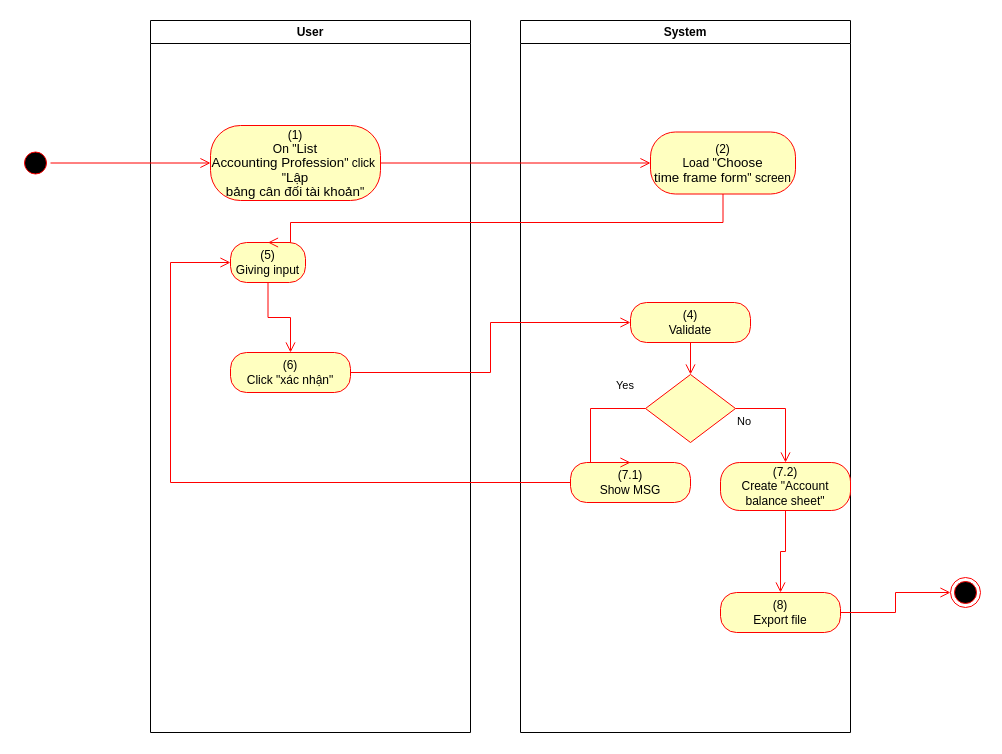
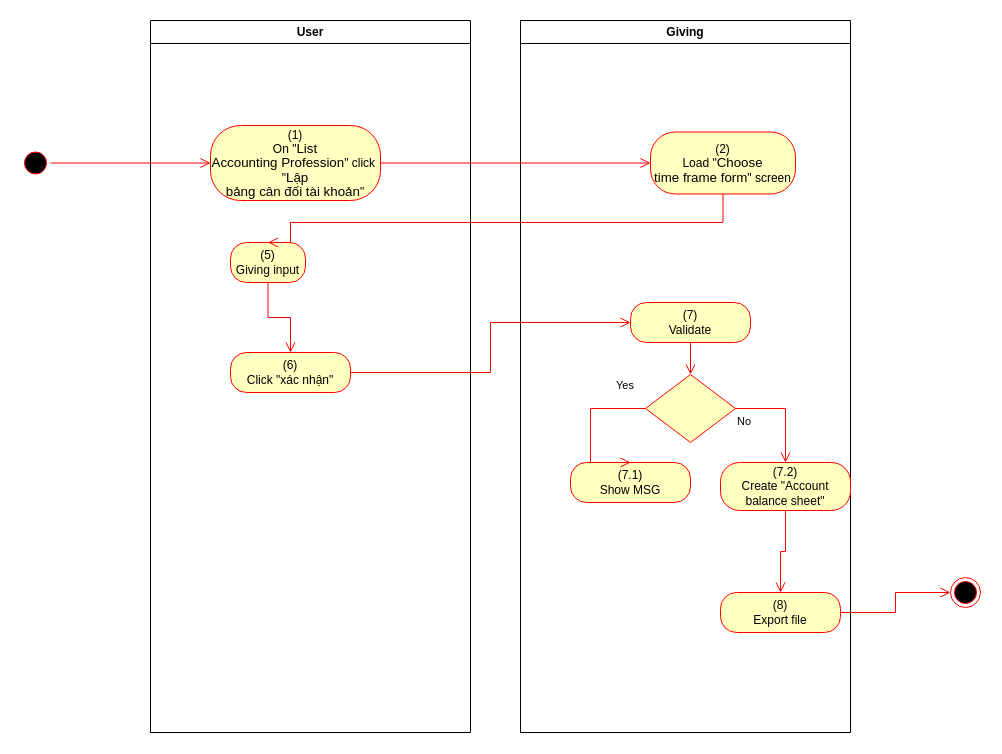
  <mxCell id="0" />
  <mxCell id="1" parent="0" />
  <mxCell id="2" value="User" style="swimlane;whiteSpace=wrap" vertex="1" parent="1"><mxGeometry x="150" y="20" width="320" height="712" as="geometry"><mxRectangle x="120" y="128" width="60" height="23" as="alternateBounds" /></mxGeometry></mxCell>
  <mxCell id="3" value="&lt;span&gt;(1)&lt;/span&gt;&lt;br style=&quot;padding: 0px ; margin: 0px&quot;&gt;&lt;span&gt;On &quot;&lt;/span&gt;&lt;span lang=&quot;EN-GB&quot; style=&quot;font-size: 10pt ; line-height: 107% ; font-family: &amp;#34;arial&amp;#34; , sans-serif&quot;&gt;List&lt;br/&gt;Accounting Profession&lt;/span&gt;&lt;span&gt;&quot; click&amp;nbsp;&lt;/span&gt;&lt;br style=&quot;padding: 0px ; margin: 0px&quot;&gt;&lt;span&gt;&quot;&lt;/span&gt;&lt;span lang=&quot;EN-GB&quot; style=&quot;font-size: 10pt ; line-height: 107% ; font-family: &amp;#34;arial&amp;#34; , sans-serif&quot;&gt;Lập&lt;br/&gt;bảng cân đối tài khoản&lt;/span&gt;&lt;span&gt;&quot;&lt;/span&gt;" style="rounded=1;whiteSpace=wrap;html=1;arcSize=40;fontColor=#000000;fillColor=#ffffc0;strokeColor=#ff0000;" vertex="1" parent="2"><mxGeometry x="60" y="105" width="170" height="75" as="geometry" /></mxCell>
  <mxCell id="4" value="(5)&lt;br&gt;Giving input" style="rounded=1;whiteSpace=wrap;html=1;arcSize=40;fontColor=#000000;fillColor=#ffffc0;strokeColor=#ff0000;" vertex="1" parent="2"><mxGeometry x="80" y="222" width="75" height="40" as="geometry" /></mxCell>
  <mxCell id="5" value="(6)&lt;br&gt;Click &quot;xác nhận&quot;" style="rounded=1;whiteSpace=wrap;html=1;arcSize=40;fontColor=#000000;fillColor=#ffffc0;strokeColor=#ff0000;" vertex="1" parent="2"><mxGeometry x="80" y="332" width="120" height="40" as="geometry" /></mxCell>
  <mxCell id="6" value="" style="edgeStyle=orthogonalEdgeStyle;html=1;verticalAlign=bottom;endArrow=open;endSize=8;strokeColor=#ff0000;rounded=0;entryX=0.5;entryY=0;entryDx=0;entryDy=0;exitX=0.5;exitY=1;exitDx=0;exitDy=0;" edge="1" parent="2" source="4" target="5"><mxGeometry relative="1" as="geometry"><mxPoint x="500" y="242" as="targetPoint" /><mxPoint x="210" y="257.5" as="sourcePoint" /><Array as="points" /></mxGeometry></mxCell>
- <mxCell id="7" value="System" style="swimlane;whiteSpace=wrap;startSize=23;" vertex="1" parent="1"><mxGeometry x="520" y="20" width="330" height="712" as="geometry" /></mxCell>
+ <mxCell id="7" value="Giving" style="swimlane;whiteSpace=wrap;startSize=23;" vertex="1" parent="1"><mxGeometry x="520" y="20" width="330" height="712" as="geometry" /></mxCell>
  <mxCell id="8" value="(2)&lt;br&gt;Load &quot;&lt;span lang=&quot;EN-GB&quot; style=&quot;font-size: 10pt ; line-height: 107% ; font-family: &amp;#34;arial&amp;#34; , sans-serif&quot;&gt;Choose&lt;br/&gt;time frame form&lt;/span&gt;&quot; screen" style="rounded=1;whiteSpace=wrap;html=1;arcSize=40;fontColor=#000000;fillColor=#ffffc0;strokeColor=#ff0000;" vertex="1" parent="7"><mxGeometry x="130" y="111.5" width="145" height="62" as="geometry" /></mxCell>
- <mxCell id="9" value="(4)&lt;br&gt;Validate" style="rounded=1;whiteSpace=wrap;html=1;arcSize=40;fontColor=#000000;fillColor=#ffffc0;strokeColor=#ff0000;" vertex="1" parent="7"><mxGeometry x="110" y="282" width="120" height="40" as="geometry" /></mxCell>
+ <mxCell id="9" value="(7)&lt;br&gt;Validate" style="rounded=1;whiteSpace=wrap;html=1;arcSize=40;fontColor=#000000;fillColor=#ffffc0;strokeColor=#ff0000;" vertex="1" parent="7"><mxGeometry x="110" y="282" width="120" height="40" as="geometry" /></mxCell>
  <mxCell id="10" value="" style="edgeStyle=orthogonalEdgeStyle;html=1;verticalAlign=bottom;endArrow=open;endSize=8;strokeColor=#ff0000;rounded=0;entryX=0.5;entryY=0;entryDx=0;entryDy=0;" edge="1" parent="7" source="9" target="11"><mxGeometry relative="1" as="geometry"><mxPoint x="165" y="442" as="targetPoint" /></mxGeometry></mxCell>
  <mxCell id="11" value="" style="rhombus;whiteSpace=wrap;html=1;fillColor=#ffffc0;strokeColor=#ff0000;" vertex="1" parent="7"><mxGeometry x="125" y="354" width="90" height="68" as="geometry" /></mxCell>
  <mxCell id="12" value="No" style="edgeStyle=orthogonalEdgeStyle;html=1;align=left;verticalAlign=top;endArrow=open;endSize=8;strokeColor=#ff0000;rounded=0;exitX=1;exitY=0.5;exitDx=0;exitDy=0;" edge="1" parent="7" source="11" target="13"><mxGeometry x="-1" relative="1" as="geometry"><mxPoint x="170" y="552" as="targetPoint" /></mxGeometry></mxCell>
  <mxCell id="13" value="(7.2)&lt;br&gt;Create &quot;Account balance sheet&quot;" style="rounded=1;whiteSpace=wrap;html=1;arcSize=40;fontColor=#000000;fillColor=#ffffc0;strokeColor=#ff0000;" vertex="1" parent="7"><mxGeometry x="200" y="442" width="130" height="48" as="geometry" /></mxCell>
  <mxCell id="14" value="(8)&lt;br&gt;Export file" style="rounded=1;whiteSpace=wrap;html=1;arcSize=40;fontColor=#000000;fillColor=#ffffc0;strokeColor=#ff0000;" vertex="1" parent="7"><mxGeometry x="200" y="572" width="120" height="40" as="geometry" /></mxCell>
  <mxCell id="15" value="" style="edgeStyle=orthogonalEdgeStyle;html=1;verticalAlign=bottom;endArrow=open;endSize=8;strokeColor=#ff0000;rounded=0;exitX=0.5;exitY=1;exitDx=0;exitDy=0;entryX=0.5;entryY=0;entryDx=0;entryDy=0;" edge="1" parent="7" source="13" target="14"><mxGeometry relative="1" as="geometry"><mxPoint x="170" y="642" as="targetPoint" /></mxGeometry></mxCell>
  <mxCell id="16" value="(7.1)&lt;br&gt;Show MSG" style="rounded=1;whiteSpace=wrap;html=1;arcSize=40;fontColor=#000000;fillColor=#ffffc0;strokeColor=#ff0000;" vertex="1" parent="7"><mxGeometry x="50" y="442" width="120" height="40" as="geometry" /></mxCell>
  <mxCell id="17" value="Yes" style="edgeStyle=orthogonalEdgeStyle;html=1;align=left;verticalAlign=bottom;endArrow=open;endSize=8;strokeColor=#ff0000;rounded=0;entryX=0.5;entryY=0;entryDx=0;entryDy=0;exitX=0;exitY=0.5;exitDx=0;exitDy=0;" edge="1" parent="7" source="11" target="16"><mxGeometry x="-0.579" y="-14" relative="1" as="geometry"><mxPoint x="70" y="552" as="targetPoint" /><Array as="points"><mxPoint x="70" y="388" /></Array><mxPoint as="offset" /></mxGeometry></mxCell>
  <mxCell id="18" value="" style="ellipse;html=1;shape=startState;fillColor=#000000;strokeColor=#ff0000;" vertex="1" parent="1"><mxGeometry x="20" y="147.5" width="30" height="30" as="geometry" /></mxCell>
  <mxCell id="19" value="" style="edgeStyle=orthogonalEdgeStyle;html=1;verticalAlign=bottom;endArrow=open;endSize=8;strokeColor=#ff0000;rounded=0;entryX=0;entryY=0.5;entryDx=0;entryDy=0;" edge="1" parent="1" source="18" target="3"><mxGeometry relative="1" as="geometry"><mxPoint x="200" y="145" as="targetPoint" /></mxGeometry></mxCell>
  <mxCell id="20" value="" style="edgeStyle=orthogonalEdgeStyle;html=1;verticalAlign=bottom;endArrow=open;endSize=8;strokeColor=#ff0000;rounded=0;entryX=0;entryY=0.5;entryDx=0;entryDy=0;" edge="1" parent="1" source="3" target="8"><mxGeometry relative="1" as="geometry"><mxPoint x="600" y="163" as="targetPoint" /></mxGeometry></mxCell>
  <mxCell id="21" value="" style="edgeStyle=orthogonalEdgeStyle;html=1;verticalAlign=bottom;endArrow=open;endSize=8;strokeColor=#ff0000;rounded=0;entryX=0.5;entryY=0;entryDx=0;entryDy=0;" edge="1" parent="1" source="8" target="4"><mxGeometry relative="1" as="geometry"><mxPoint x="310" y="232" as="targetPoint" /><Array as="points"><mxPoint x="723" y="222" /><mxPoint x="290" y="222" /></Array></mxGeometry></mxCell>
  <mxCell id="22" value="" style="ellipse;html=1;shape=endState;fillColor=#000000;strokeColor=#ff0000;" vertex="1" parent="1"><mxGeometry x="950" y="577" width="30" height="30" as="geometry" /></mxCell>
  <mxCell id="23" value="" style="edgeStyle=orthogonalEdgeStyle;html=1;verticalAlign=bottom;endArrow=open;endSize=8;strokeColor=#ff0000;rounded=0;exitX=1;exitY=0.5;exitDx=0;exitDy=0;entryX=0;entryY=0.5;entryDx=0;entryDy=0;" edge="1" parent="1" source="14" target="22"><mxGeometry relative="1" as="geometry"><mxPoint x="820" y="652" as="targetPoint" /><mxPoint x="820" y="592" as="sourcePoint" /></mxGeometry></mxCell>
- <mxCell id="24" value="" style="edgeStyle=orthogonalEdgeStyle;html=1;verticalAlign=bottom;endArrow=open;endSize=8;strokeColor=#ff0000;rounded=0;entryX=0;entryY=0.5;entryDx=0;entryDy=0;exitX=0;exitY=0.5;exitDx=0;exitDy=0;" edge="1" parent="1" source="16" target="4"><mxGeometry relative="1" as="geometry"><mxPoint x="700" y="312" as="targetPoint" /><mxPoint x="360" y="272" as="sourcePoint" /><Array as="points"><mxPoint x="170" y="482" /><mxPoint x="170" y="262" /></Array></mxGeometry></mxCell>
  <mxCell id="25" value="" style="edgeStyle=orthogonalEdgeStyle;html=1;verticalAlign=bottom;endArrow=open;endSize=8;strokeColor=#ff0000;rounded=0;entryX=0;entryY=0.5;entryDx=0;entryDy=0;" edge="1" source="5" parent="1" target="9"><mxGeometry relative="1" as="geometry"><mxPoint x="290" y="452" as="targetPoint" /></mxGeometry></mxCell>
